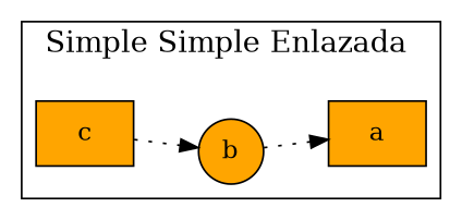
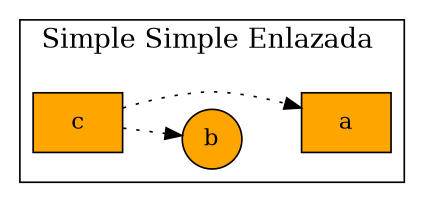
  digraph {
    rankdir=LR
    node [fillcolor=orange shape=box style=filled]
    edge [style=dotted]
    c
    b [shape=circle]
    a
    subgraph cluster_1 {
      fontsize=16
      label="Simple Simple Enlazada "
      c
      b
      a
    }
    c -> b
-   b -> a
+   c -> a
  }
